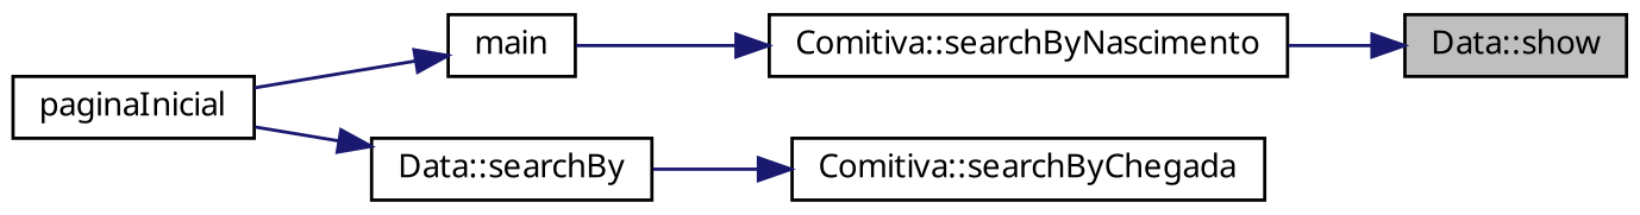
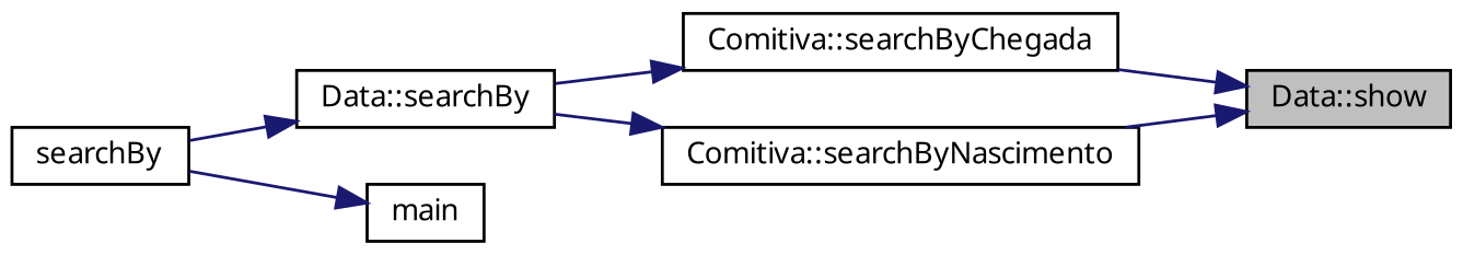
  digraph {
    fontname="Noto Sans"
    rankdir=RL
    node [color=black fillcolor=white fontname="Noto Sans" fontsize=10 shape=record style=filled]
    edge [color=midnightblue dir=back fontname="Noto Sans" fontsize=10 labelfontname=Helvetica labelfontsize=10 style=solid]
    n1 [fillcolor=grey75 fontcolor=black height=0.2 label="Data::show" width=0.4]
    n2 [height=0.2 label="Comitiva::searchByChegada" width=0.4]
    n3 [height=0.2 label="Comitiva::searchByNascimento" width=0.4]
    n4 [height=0.2 label="Data::searchBy" width=0.4]
-   n5 [height=0.2 label=paginaInicial width=0.4]
+   n5 [height=0.2 label=searchBy width=0.4]
    n6 [height=0.2 label=main width=0.4]
+   n1 -> n2
    n1 -> n3
    n2 -> n4
-   n3 -> n6
+   n3 -> n4
    n4 -> n5
    n6 -> n5
  }
